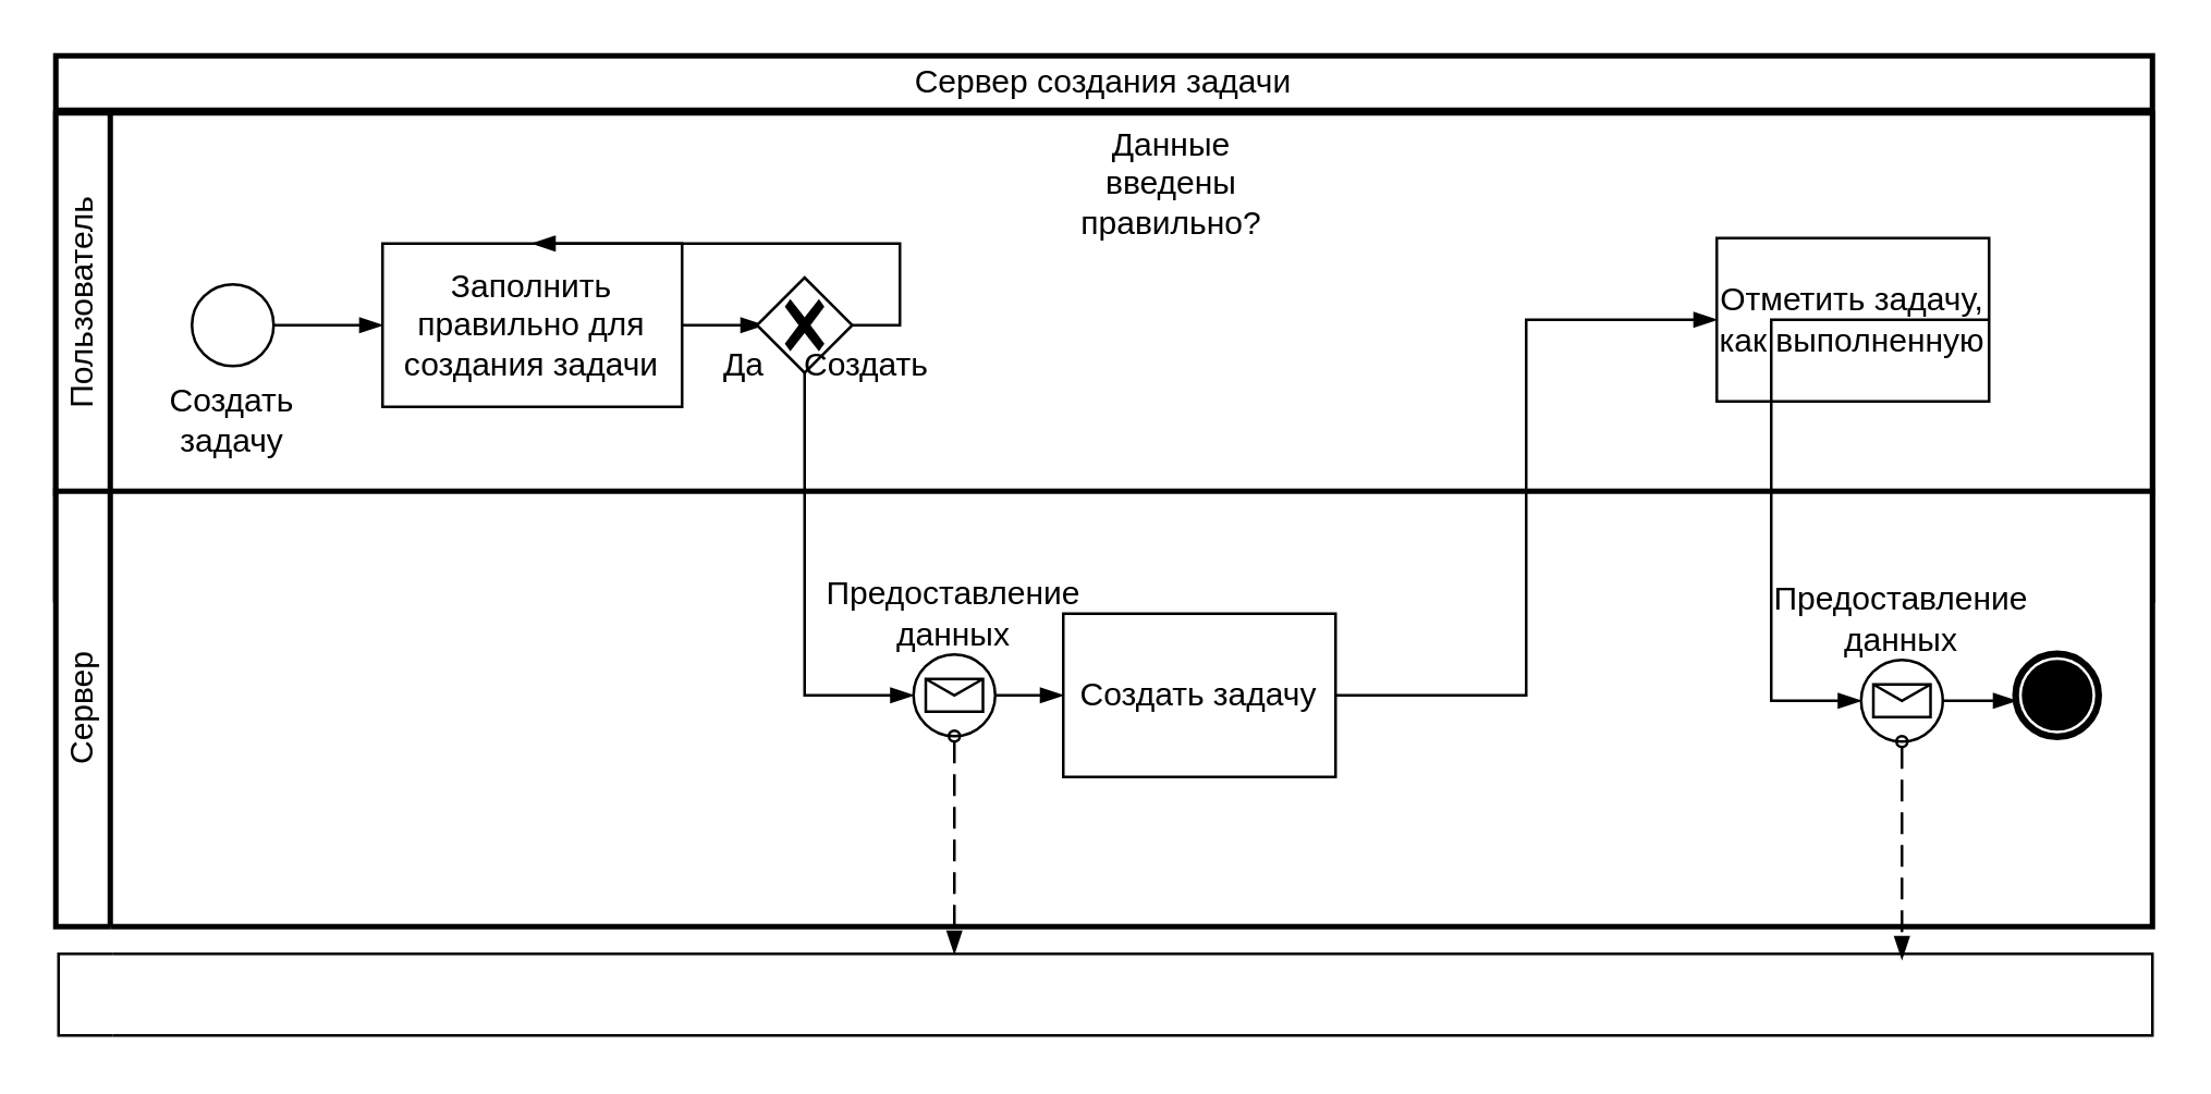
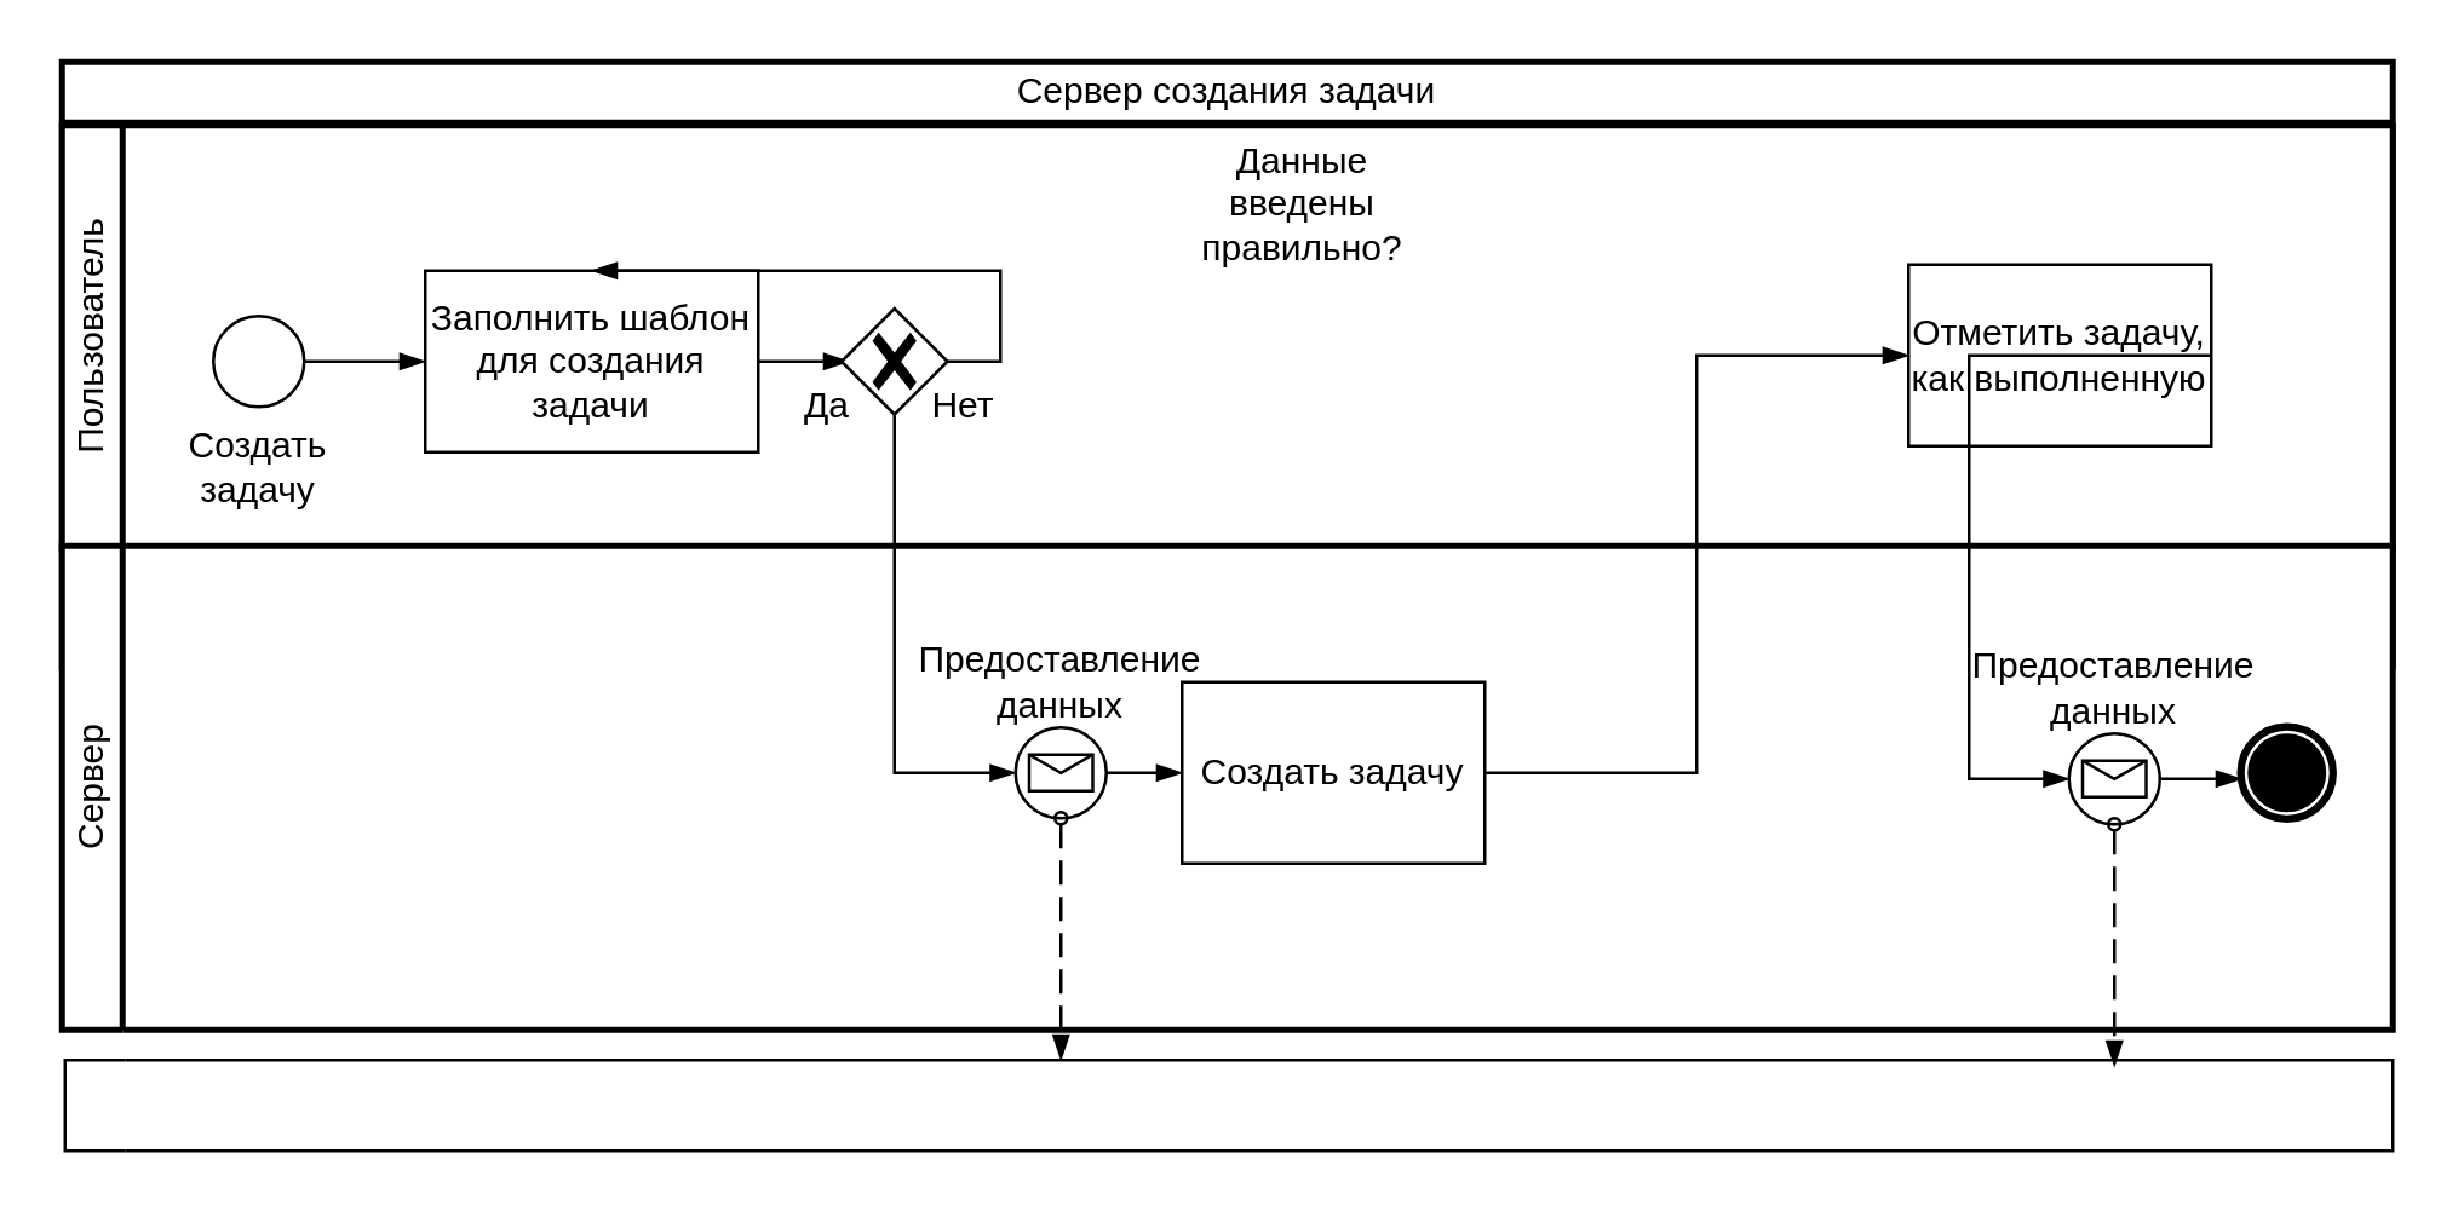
  <mxCell id="0" />
  <mxCell id="1" parent="0" />
  <mxCell id="2" value="Сервер создания задачи" style="swimlane;html=1;startSize=20;fontStyle=0;collapsible=0;horizontal=1;swimlaneLine=1;strokeWidth=2;swimlaneFillColor=#ffffff;whiteSpace=wrap;" vertex="1" parent="1"><mxGeometry x="20" y="20" width="770" height="200" as="geometry" /></mxCell>
  <mxCell id="3" value="Пользователь" style="swimlane;html=1;startSize=20;fontStyle=0;collapsible=0;horizontal=0;swimlaneLine=1;swimlaneFillColor=#ffffff;strokeWidth=2;whiteSpace=wrap;" vertex="1" parent="2"><mxGeometry y="21" width="770" height="140" as="geometry" /></mxCell>
  <mxCell id="4" value="" style="points=[[0.145,0.145,0],[0.5,0,0],[0.855,0.145,0],[1,0.5,0],[0.855,0.855,0],[0.5,1,0],[0.145,0.855,0],[0,0.5,0]];shape=mxgraph.bpmn.event;html=1;verticalLabelPosition=bottom;labelBackgroundColor=#ffffff;verticalAlign=top;align=center;perimeter=ellipsePerimeter;outlineConnect=0;aspect=fixed;outline=standard;symbol=general;" vertex="1" parent="3"><mxGeometry x="50" y="63" width="30" height="30" as="geometry" /></mxCell>
  <mxCell id="5" value="Создать задачу" style="text;html=1;align=center;verticalAlign=middle;whiteSpace=wrap;rounded=0;" vertex="1" parent="3"><mxGeometry x="35" y="98" width="60" height="30" as="geometry" /></mxCell>
  <mxCell id="6" value="" style="edgeStyle=elbowEdgeStyle;fontSize=12;html=1;endArrow=blockThin;endFill=1;rounded=0;exitX=1;exitY=0.5;exitDx=0;exitDy=0;exitPerimeter=0;entryX=0;entryY=0.5;entryDx=0;entryDy=0;entryPerimeter=0;" edge="1" parent="3" source="4"><mxGeometry width="160" relative="1" as="geometry"><mxPoint x="330" y="158" as="sourcePoint" /><mxPoint x="120" y="78" as="targetPoint" /></mxGeometry></mxCell>
- <mxCell id="7" value="Заполнить правильно для создания задачи" style="points=[[0.25,0,0],[0.5,0,0],[0.75,0,0],[1,0.25,0],[1,0.5,0],[1,0.75,0],[0.75,1,0],[0.5,1,0],[0.25,1,0],[0,0.75,0],[0,0.5,0],[0,0.25,0]];shape=mxgraph.bpmn.task2;whiteSpace=wrap;rectStyle=rounded;size=10;html=1;container=1;expand=0;collapsible=0;taskMarker=abstract;" vertex="1" parent="3"><mxGeometry x="120" y="48" width="110" height="60" as="geometry" /></mxCell>
+ <mxCell id="7" value="Заполнить шаблон для создания задачи" style="points=[[0.25,0,0],[0.5,0,0],[0.75,0,0],[1,0.25,0],[1,0.5,0],[1,0.75,0],[0.75,1,0],[0.5,1,0],[0.25,1,0],[0,0.75,0],[0,0.5,0],[0,0.25,0]];shape=mxgraph.bpmn.task2;whiteSpace=wrap;rectStyle=rounded;size=10;html=1;container=1;expand=0;collapsible=0;taskMarker=abstract;" vertex="1" parent="3"><mxGeometry x="120" y="48" width="110" height="60" as="geometry" /></mxCell>
  <mxCell id="8" value="Данные введены правильно?" style="text;html=1;align=center;verticalAlign=middle;whiteSpace=wrap;rounded=0;" vertex="1" parent="3"><mxGeometry x="380" y="11" width="60" height="30" as="geometry" /></mxCell>
  <mxCell id="9" value="" style="edgeStyle=elbowEdgeStyle;fontSize=12;html=1;endArrow=blockThin;endFill=1;rounded=0;exitX=1;exitY=0.5;exitDx=0;exitDy=0;exitPerimeter=0;" edge="1" parent="3"><mxGeometry width="160" relative="1" as="geometry"><mxPoint x="230" y="78" as="sourcePoint" /><mxPoint x="260" y="78" as="targetPoint" /></mxGeometry></mxCell>
  <mxCell id="10" value="" style="points=[[0.25,0.25,0],[0.5,0,0],[0.75,0.25,0],[1,0.5,0],[0.75,0.75,0],[0.5,1,0],[0.25,0.75,0],[0,0.5,0]];shape=mxgraph.bpmn.gateway2;html=1;verticalLabelPosition=bottom;labelBackgroundColor=#ffffff;verticalAlign=top;align=center;perimeter=rhombusPerimeter;outlineConnect=0;outline=none;symbol=none;gwType=exclusive;" vertex="1" parent="3"><mxGeometry x="257.5" y="60.5" width="35" height="35" as="geometry" /></mxCell>
  <mxCell id="11" value="Отметить задачу, как выполненную" style="points=[[0.25,0,0],[0.5,0,0],[0.75,0,0],[1,0.25,0],[1,0.5,0],[1,0.75,0],[0.75,1,0],[0.5,1,0],[0.25,1,0],[0,0.75,0],[0,0.5,0],[0,0.25,0]];shape=mxgraph.bpmn.task2;whiteSpace=wrap;rectStyle=rounded;size=10;html=1;container=1;expand=0;collapsible=0;taskMarker=abstract;" vertex="1" parent="3"><mxGeometry x="610" y="46" width="100" height="60" as="geometry" /></mxCell>
  <mxCell id="12" value="" style="edgeStyle=elbowEdgeStyle;fontSize=12;html=1;endArrow=blockThin;endFill=1;rounded=0;exitX=1;exitY=0.5;exitDx=0;exitDy=0;exitPerimeter=0;entryX=0.5;entryY=0;entryDx=0;entryDy=0;entryPerimeter=0;" edge="1" parent="3" source="10" target="7"><mxGeometry width="160" relative="1" as="geometry"><mxPoint x="260" y="129" as="sourcePoint" /><mxPoint x="420" y="129" as="targetPoint" /><Array as="points"><mxPoint x="310" y="99" /></Array></mxGeometry></mxCell>
  <mxCell id="13" value="Да" style="text;html=1;strokeColor=none;fillColor=none;align=center;verticalAlign=middle;whiteSpace=wrap;rounded=0;" vertex="1" parent="3"><mxGeometry x="212.5" y="78" width="80" height="30" as="geometry" /></mxCell>
- <mxCell id="14" value="Создать" style="text;html=1;strokeColor=none;fillColor=none;align=center;verticalAlign=middle;whiteSpace=wrap;rounded=0;" vertex="1" parent="3"><mxGeometry x="257.5" y="78" width="80" height="30" as="geometry" /></mxCell>
+ <mxCell id="14" value="Нет" style="text;html=1;strokeColor=none;fillColor=none;align=center;verticalAlign=middle;whiteSpace=wrap;rounded=0;" vertex="1" parent="3"><mxGeometry x="257.5" y="78" width="80" height="30" as="geometry" /></mxCell>
  <mxCell id="15" value="Сервер" style="swimlane;html=1;startSize=20;fontStyle=0;collapsible=0;horizontal=0;swimlaneLine=1;swimlaneFillColor=#ffffff;strokeWidth=2;whiteSpace=wrap;" vertex="1" parent="1"><mxGeometry x="20" y="180" width="770" height="160" as="geometry" /></mxCell>
  <mxCell id="16" value="" style="points=[[0.145,0.145,0],[0.5,0,0],[0.855,0.145,0],[1,0.5,0],[0.855,0.855,0],[0.5,1,0],[0.145,0.855,0],[0,0.5,0]];shape=mxgraph.bpmn.event;html=1;verticalLabelPosition=bottom;labelBackgroundColor=#ffffff;verticalAlign=top;align=center;perimeter=ellipsePerimeter;outlineConnect=0;aspect=fixed;outline=standard;symbol=message;" vertex="1" parent="15"><mxGeometry x="315" y="60" width="30" height="30" as="geometry" /></mxCell>
  <mxCell id="17" value="Предоставление данных" style="text;html=1;align=center;verticalAlign=middle;whiteSpace=wrap;rounded=0;" vertex="1" parent="15"><mxGeometry x="300" y="30" width="60" height="30" as="geometry" /></mxCell>
  <mxCell id="18" value="" style="dashed=1;dashPattern=8 4;endArrow=blockThin;endFill=1;startArrow=oval;startFill=0;endSize=6;startSize=4;html=1;rounded=0;exitX=0.5;exitY=1;exitDx=0;exitDy=0;exitPerimeter=0;" edge="1" parent="15" source="16"><mxGeometry width="160" relative="1" as="geometry"><mxPoint x="350" y="145" as="sourcePoint" /><mxPoint x="330" y="170" as="targetPoint" /></mxGeometry></mxCell>
  <mxCell id="19" value="" style="points=[[0.145,0.145,0],[0.5,0,0],[0.855,0.145,0],[1,0.5,0],[0.855,0.855,0],[0.5,1,0],[0.145,0.855,0],[0,0.5,0]];shape=mxgraph.bpmn.event;html=1;verticalLabelPosition=bottom;labelBackgroundColor=#ffffff;verticalAlign=top;align=center;perimeter=ellipsePerimeter;outlineConnect=0;aspect=fixed;outline=standard;symbol=message;" vertex="1" parent="15"><mxGeometry x="663" y="62" width="30" height="30" as="geometry" /></mxCell>
  <mxCell id="20" value="Предоставление данных" style="text;html=1;align=center;verticalAlign=middle;whiteSpace=wrap;rounded=0;" vertex="1" parent="15"><mxGeometry x="648" y="32" width="60" height="30" as="geometry" /></mxCell>
  <mxCell id="21" value="" style="dashed=1;dashPattern=8 4;endArrow=blockThin;endFill=1;startArrow=oval;startFill=0;endSize=6;startSize=4;html=1;rounded=0;exitX=0.5;exitY=1;exitDx=0;exitDy=0;exitPerimeter=0;" edge="1" parent="15" source="19"><mxGeometry width="160" relative="1" as="geometry"><mxPoint x="698" y="147" as="sourcePoint" /><mxPoint x="678" y="172" as="targetPoint" /></mxGeometry></mxCell>
  <mxCell id="22" value="" style="points=[[0.145,0.145,0],[0.5,0,0],[0.855,0.145,0],[1,0.5,0],[0.855,0.855,0],[0.5,1,0],[0.145,0.855,0],[0,0.5,0]];shape=mxgraph.bpmn.event;html=1;verticalLabelPosition=bottom;labelBackgroundColor=#ffffff;verticalAlign=top;align=center;perimeter=ellipsePerimeter;outlineConnect=0;aspect=fixed;outline=end;symbol=terminate;" vertex="1" parent="15"><mxGeometry x="720" y="60" width="30" height="30" as="geometry" /></mxCell>
  <mxCell id="23" value="Создать задачу" style="points=[[0.25,0,0],[0.5,0,0],[0.75,0,0],[1,0.25,0],[1,0.5,0],[1,0.75,0],[0.75,1,0],[0.5,1,0],[0.25,1,0],[0,0.75,0],[0,0.5,0],[0,0.25,0]];shape=mxgraph.bpmn.task2;whiteSpace=wrap;rectStyle=rounded;size=10;html=1;container=1;expand=0;collapsible=0;taskMarker=abstract;" vertex="1" parent="15"><mxGeometry x="370" y="45" width="100" height="60" as="geometry" /></mxCell>
  <mxCell id="24" value="" style="edgeStyle=elbowEdgeStyle;fontSize=12;html=1;endArrow=blockThin;endFill=1;rounded=0;exitX=1;exitY=0.5;exitDx=0;exitDy=0;exitPerimeter=0;entryX=0;entryY=0.5;entryDx=0;entryDy=0;entryPerimeter=0;" edge="1" parent="15" source="16" target="23"><mxGeometry width="160" relative="1" as="geometry"><mxPoint x="310" y="-30" as="sourcePoint" /><mxPoint x="470" y="-30" as="targetPoint" /></mxGeometry></mxCell>
  <mxCell id="25" value="" style="edgeStyle=elbowEdgeStyle;fontSize=12;html=1;endArrow=blockThin;endFill=1;rounded=0;exitX=1;exitY=0.5;exitDx=0;exitDy=0;exitPerimeter=0;entryX=0;entryY=0.5;entryDx=0;entryDy=0;entryPerimeter=0;" edge="1" parent="15" source="19"><mxGeometry width="160" relative="1" as="geometry"><mxPoint x="744" y="10" as="sourcePoint" /><mxPoint x="720" y="77" as="targetPoint" /></mxGeometry></mxCell>
  <mxCell id="26" value="" style="swimlane;html=1;startSize=20;fontStyle=0;collapsible=0;horizontal=0;swimlaneLine=0;fillColor=none;whiteSpace=wrap;" vertex="1" parent="1"><mxGeometry x="21" y="350" width="769" height="30" as="geometry" /></mxCell>
  <mxCell id="27" value="" style="edgeStyle=elbowEdgeStyle;fontSize=12;html=1;endArrow=blockThin;endFill=1;rounded=0;exitX=0.5;exitY=1;exitDx=0;exitDy=0;exitPerimeter=0;entryX=0;entryY=0.5;entryDx=0;entryDy=0;entryPerimeter=0;" edge="1" parent="1" source="10" target="16"><mxGeometry width="160" relative="1" as="geometry"><mxPoint x="260" y="190" as="sourcePoint" /><mxPoint x="420" y="190" as="targetPoint" /><Array as="points"><mxPoint x="295" y="190" /></Array></mxGeometry></mxCell>
  <mxCell id="28" value="" style="edgeStyle=elbowEdgeStyle;fontSize=12;html=1;endArrow=blockThin;endFill=1;rounded=0;exitX=1;exitY=0.5;exitDx=0;exitDy=0;exitPerimeter=0;entryX=0;entryY=0.5;entryDx=0;entryDy=0;entryPerimeter=0;" edge="1" parent="1" source="11" target="19"><mxGeometry width="160" relative="1" as="geometry"><mxPoint x="754" y="117" as="sourcePoint" /><mxPoint x="789" y="192" as="targetPoint" /><Array as="points"><mxPoint x="650" y="190" /></Array></mxGeometry></mxCell>
  <mxCell id="29" value="" style="edgeStyle=elbowEdgeStyle;fontSize=12;html=1;endArrow=blockThin;endFill=1;rounded=0;exitX=1;exitY=0.5;exitDx=0;exitDy=0;exitPerimeter=0;entryX=0;entryY=0.5;entryDx=0;entryDy=0;entryPerimeter=0;" edge="1" parent="1" source="23" target="11"><mxGeometry width="160" relative="1" as="geometry"><mxPoint x="480" y="200" as="sourcePoint" /><mxPoint x="640" y="200" as="targetPoint" /></mxGeometry></mxCell>
